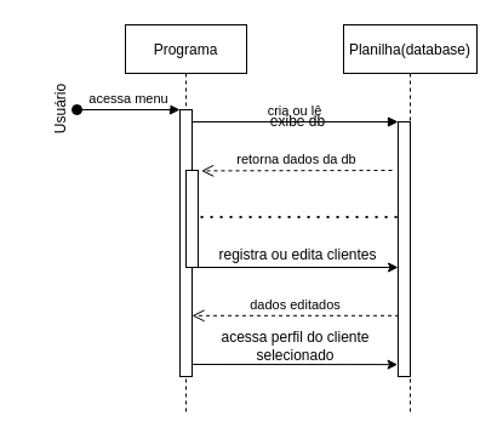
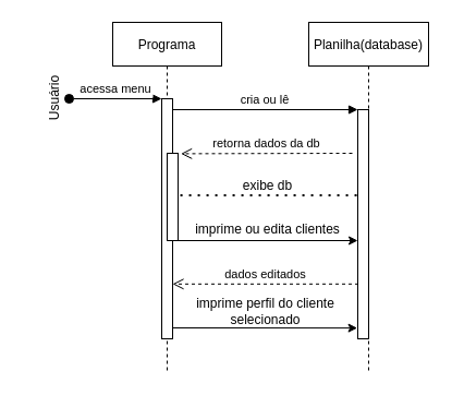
  <mxCell id="0" />
  <mxCell id="1" parent="0" />
  <mxCell id="2" value="Programa" style="shape=umlLifeline;perimeter=lifelinePerimeter;container=1;collapsible=0;recursiveResize=0;rounded=0;shadow=0;strokeWidth=1;" parent="1" vertex="1"><mxGeometry x="103" y="20" width="100" height="320" as="geometry" /></mxCell>
  <mxCell id="3" value="" style="points=[];perimeter=orthogonalPerimeter;rounded=0;shadow=0;strokeWidth=1;" parent="2" vertex="1"><mxGeometry x="45" y="70" width="10" height="220" as="geometry" /></mxCell>
  <mxCell id="4" value="acessa menu" style="verticalAlign=bottom;startArrow=oval;endArrow=block;startSize=8;shadow=0;strokeWidth=1;" parent="2" target="3" edge="1"><mxGeometry relative="1" as="geometry"><mxPoint x="-40" y="70" as="sourcePoint" /></mxGeometry></mxCell>
  <mxCell id="5" value="" style="points=[];perimeter=orthogonalPerimeter;rounded=0;shadow=0;strokeWidth=1;" parent="2" vertex="1"><mxGeometry x="50" y="120" width="10" height="80" as="geometry" /></mxCell>
  <mxCell id="6" value="Planilha(database)" style="shape=umlLifeline;perimeter=lifelinePerimeter;container=1;collapsible=0;recursiveResize=0;rounded=0;shadow=0;strokeWidth=1;" parent="1" vertex="1"><mxGeometry x="283" y="20" width="110" height="320" as="geometry" /></mxCell>
  <mxCell id="7" value="" style="points=[];perimeter=orthogonalPerimeter;rounded=0;shadow=0;strokeWidth=1;" parent="6" vertex="1"><mxGeometry x="45" y="80" width="10" height="210" as="geometry" /></mxCell>
  <mxCell id="8" value="dados editados" style="verticalAlign=bottom;endArrow=open;dashed=1;endSize=8;shadow=0;strokeWidth=1;exitX=0.052;exitY=0.761;exitDx=0;exitDy=0;exitPerimeter=0;" parent="1" source="7" target="3" edge="1"><mxGeometry relative="1" as="geometry"><mxPoint x="163" y="260" as="targetPoint" /><mxPoint x="323" y="260" as="sourcePoint" /></mxGeometry></mxCell>
  <mxCell id="9" value="cria ou lê" style="verticalAlign=bottom;endArrow=block;entryX=0;entryY=0;shadow=0;strokeWidth=1;" parent="1" source="3" target="7" edge="1"><mxGeometry relative="1" as="geometry"><mxPoint x="258" y="100" as="sourcePoint" /></mxGeometry></mxCell>
  <mxCell id="10" value="Usuário" style="text;html=1;align=center;verticalAlign=middle;resizable=0;points=[];autosize=1;rotation=-90;" vertex="1" parent="1"><mxGeometry x="20" y="80" width="60" height="20" as="geometry" /></mxCell>
- <mxCell id="11" value="registra ou edita clientes" style="text;html=1;align=center;verticalAlign=middle;resizable=0;points=[];autosize=1;" vertex="1" parent="1"><mxGeometry x="170" y="200" width="150" height="20" as="geometry" /></mxCell>
+ <mxCell id="11" value="imprime ou edita clientes" style="text;html=1;align=center;verticalAlign=middle;resizable=0;points=[];autosize=1;" vertex="1" parent="1"><mxGeometry x="170" y="200" width="150" height="20" as="geometry" /></mxCell>
  <mxCell id="12" value="" style="endArrow=none;dashed=1;html=1;dashPattern=1 3;strokeWidth=2;exitX=1.207;exitY=0.48;exitDx=0;exitDy=0;exitPerimeter=0;" edge="1" parent="1" source="5" target="7"><mxGeometry width="50" height="50" relative="1" as="geometry"><mxPoint x="233" y="180" as="sourcePoint" /><mxPoint x="323" y="178" as="targetPoint" /></mxGeometry></mxCell>
- <mxCell id="13" value="exibe db" style="text;html=1;align=center;verticalAlign=middle;resizable=0;points=[];autosize=1;" vertex="1" parent="1"><mxGeometry x="215" y="90" width="60" height="20" as="geometry" /></mxCell>
+ <mxCell id="13" value="exibe db" style="text;html=1;align=center;verticalAlign=middle;resizable=0;points=[];autosize=1;" vertex="1" parent="1"><mxGeometry x="215" y="160" width="60" height="20" as="geometry" /></mxCell>
  <mxCell id="14" value="" style="endArrow=classic;html=1;" edge="1" parent="1" target="7"><mxGeometry width="50" height="50" relative="1" as="geometry"><mxPoint x="163" y="220" as="sourcePoint" /><mxPoint x="323" y="220" as="targetPoint" /></mxGeometry></mxCell>
  <mxCell id="15" value="" style="endArrow=classic;html=1;entryX=-0.042;entryY=0.953;entryDx=0;entryDy=0;entryPerimeter=0;" edge="1" parent="1" target="7"><mxGeometry width="50" height="50" relative="1" as="geometry"><mxPoint x="158" y="300" as="sourcePoint" /><mxPoint x="323" y="300" as="targetPoint" /></mxGeometry></mxCell>
- <mxCell id="16" value="acessa perfil do cliente &lt;br&gt;selecionado" style="text;html=1;align=center;verticalAlign=middle;resizable=0;points=[];autosize=1;" vertex="1" parent="1"><mxGeometry x="173" y="270" width="140" height="30" as="geometry" /></mxCell>
+ <mxCell id="16" value="imprime perfil do cliente &lt;br&gt;selecionado" style="text;html=1;align=center;verticalAlign=middle;resizable=0;points=[];autosize=1;" vertex="1" parent="1"><mxGeometry x="173" y="270" width="140" height="30" as="geometry" /></mxCell>
  <mxCell id="17" value="retorna dados da db" style="html=1;verticalAlign=bottom;endArrow=open;dashed=1;endSize=8;entryX=1.262;entryY=0.005;entryDx=0;entryDy=0;entryPerimeter=0;" edge="1" parent="1" target="5"><mxGeometry relative="1" as="geometry"><mxPoint x="323" y="140" as="sourcePoint" /><mxPoint x="243" y="140" as="targetPoint" /></mxGeometry></mxCell>
